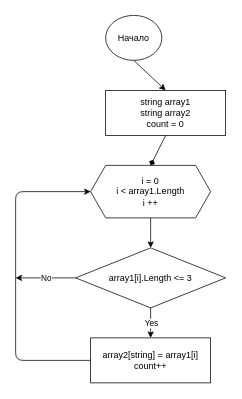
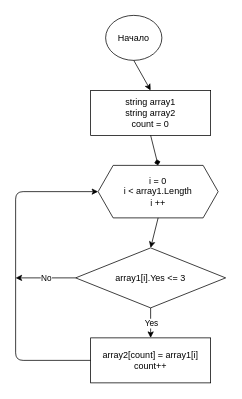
  <mxCell id="0" />
  <mxCell id="1" parent="0" />
  <mxCell id="2" value="Начало" style="ellipse;whiteSpace=wrap;html=1;" parent="1" vertex="1"><mxGeometry x="140" y="20" width="75" height="60" as="geometry" /></mxCell>
- <mxCell id="3" value="string array1&lt;br&gt;string array2&lt;br&gt;count = 0" style="rounded=0;whiteSpace=wrap;html=1;" parent="1" vertex="1"><mxGeometry x="140" y="120" width="160" height="60" as="geometry" /></mxCell>
- <mxCell id="4" value="i = 0&lt;br&gt;i &amp;lt;&amp;nbsp;array1.Length&lt;br&gt;i ++" style="shape=hexagon;perimeter=hexagonPerimeter2;whiteSpace=wrap;html=1;fixedSize=1;" parent="1" vertex="1"><mxGeometry x="120" y="220" width="160" height="70" as="geometry" /></mxCell>
- <mxCell id="5" value="array1[i].Length &amp;lt;= 3" style="rhombus;whiteSpace=wrap;html=1;" parent="1" vertex="1"><mxGeometry x="100" y="330" width="200" height="80" as="geometry" /></mxCell>
- <mxCell id="6" value="array2[string] = array1[i]&lt;br&gt;count++" style="rounded=0;whiteSpace=wrap;html=1;" parent="1" vertex="1"><mxGeometry x="120" y="450" width="160" height="60" as="geometry" /></mxCell>
+ <mxCell id="3" value="string array1&lt;br&gt;string array2&lt;br&gt;count = 0" style="rounded=0;whiteSpace=wrap;html=1;" parent="1" vertex="1"><mxGeometry x="120" y="120" width="160" height="60" as="geometry" /></mxCell>
+ <mxCell id="4" value="i = 0&lt;br&gt;i &amp;lt;&amp;nbsp;array1.Length&lt;br&gt;i ++" style="shape=hexagon;perimeter=hexagonPerimeter2;whiteSpace=wrap;html=1;fixedSize=1;" parent="1" vertex="1"><mxGeometry x="130" y="220" width="160" height="70" as="geometry" /></mxCell>
+ <mxCell id="5" value="array1[i].Yes &amp;lt;= 3" style="rhombus;whiteSpace=wrap;html=1;" parent="1" vertex="1"><mxGeometry x="100" y="330" width="200" height="80" as="geometry" /></mxCell>
+ <mxCell id="6" value="array2[count] = array1[i]&lt;br&gt;count++" style="rounded=0;whiteSpace=wrap;html=1;" parent="1" vertex="1"><mxGeometry x="120" y="450" width="160" height="60" as="geometry" /></mxCell>
  <mxCell id="7" value="" style="endArrow=classic;html=1;exitX=0;exitY=0.5;exitDx=0;exitDy=0;entryX=0;entryY=0.5;entryDx=0;entryDy=0;" parent="1" source="6" target="4" edge="1"><mxGeometry width="50" height="50" relative="1" as="geometry"><mxPoint x="190" y="290" as="sourcePoint" /><mxPoint x="240" y="240" as="targetPoint" /><Array as="points"><mxPoint x="20" y="480" /><mxPoint x="20" y="255" /></Array></mxGeometry></mxCell>
  <mxCell id="8" value="" style="endArrow=classic;html=1;exitX=0.5;exitY=1;exitDx=0;exitDy=0;entryX=0.5;entryY=0;entryDx=0;entryDy=0;" parent="1" source="2" target="3" edge="1"><mxGeometry width="50" height="50" relative="1" as="geometry"><mxPoint x="190" y="290" as="sourcePoint" /><mxPoint x="240" y="240" as="targetPoint" /></mxGeometry></mxCell>
  <mxCell id="9" value="" style="endArrow=diamond;html=1;exitX=0.5;exitY=1;exitDx=0;exitDy=0;entryX=0.5;entryY=0;entryDx=0;entryDy=0;" parent="1" source="3" target="4" edge="1"><mxGeometry width="50" height="50" relative="1" as="geometry"><mxPoint x="190" y="290" as="sourcePoint" /><mxPoint x="240" y="240" as="targetPoint" /></mxGeometry></mxCell>
  <mxCell id="10" value="" style="endArrow=classic;html=1;exitX=0.5;exitY=1;exitDx=0;exitDy=0;entryX=0.5;entryY=0;entryDx=0;entryDy=0;" parent="1" source="4" target="5" edge="1"><mxGeometry width="50" height="50" relative="1" as="geometry"><mxPoint x="190" y="290" as="sourcePoint" /><mxPoint x="240" y="240" as="targetPoint" /></mxGeometry></mxCell>
  <mxCell id="11" value="" style="endArrow=classic;html=1;exitX=0.5;exitY=1;exitDx=0;exitDy=0;entryX=0.5;entryY=0;entryDx=0;entryDy=0;" parent="1" source="5" target="6" edge="1"><mxGeometry relative="1" as="geometry"><mxPoint x="160" y="260" as="sourcePoint" /><mxPoint x="260" y="260" as="targetPoint" /></mxGeometry></mxCell>
  <mxCell id="12" value="Yes" style="edgeLabel;resizable=0;html=1;align=center;verticalAlign=middle;" parent="11" connectable="0" vertex="1"><mxGeometry relative="1" as="geometry" /></mxCell>
  <mxCell id="13" value="" style="endArrow=classic;html=1;exitX=0;exitY=0.5;exitDx=0;exitDy=0;" edge="1" parent="1" source="5"><mxGeometry relative="1" as="geometry"><mxPoint x="163" y="334" as="sourcePoint" /><mxPoint x="20" y="370" as="targetPoint" /></mxGeometry></mxCell>
  <mxCell id="14" value="No" style="edgeLabel;resizable=0;html=1;align=center;verticalAlign=middle;" connectable="0" vertex="1" parent="13"><mxGeometry relative="1" as="geometry" /></mxCell>
